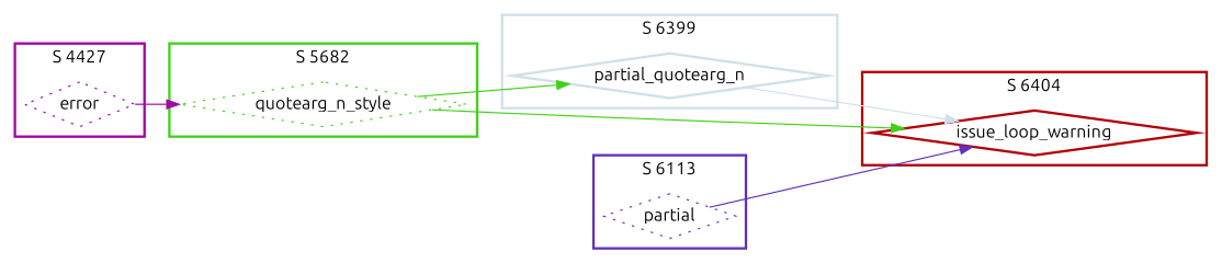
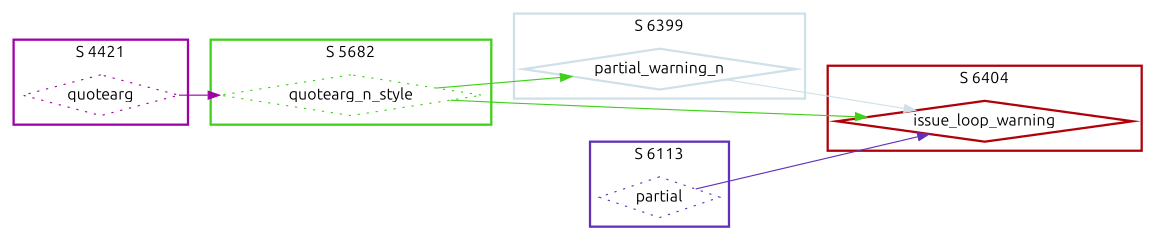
  digraph {
    fontname=Ubuntu
    rankdir=LR
    node [fontname=Ubuntu shape=diamond style=dotted]
    edge [color="#40D018" fontname=Ubuntu]
-   n1 [color="#A000A8" label=error]
-   n2 [color="#D0E0E8" label=partial_quotearg_n style=bold]
+   n1 [color="#A000A8" label=quotearg]
+   n2 [color="#D0E0E8" label=partial_warning_n style=bold]
    n3 [color="#40D018" label=quotearg_n_style]
    n4 [color="#6030B8" label=partial]
    n5 [color="#B00008" label=issue_loop_warning style=bold]
    subgraph cluster_1 {
      color="#A000A8"
-     label="S 4427"
+     label="S 4421"
      style=bold
      n1
    }
    subgraph cluster_2 {
      color="#D0E0E8"
      label="S 6399"
      style=bold
      n2
    }
    subgraph cluster_3 {
      color="#40D018"
      label="S 5682"
      style=bold
      n3
    }
    subgraph cluster_4 {
      color="#6030B8"
      label="S 6113"
      style=bold
      n4
    }
    subgraph cluster_5 {
      color="#B00008"
      label="S 6404"
      style=bold
      n5
    }
    n1 -> n3 [color="#A000A8"]
    n2 -> n5 [color="#D0E0E8"]
    n3 -> n2
    n3 -> n5
    n4 -> n5 [color="#6030B8"]
  }
